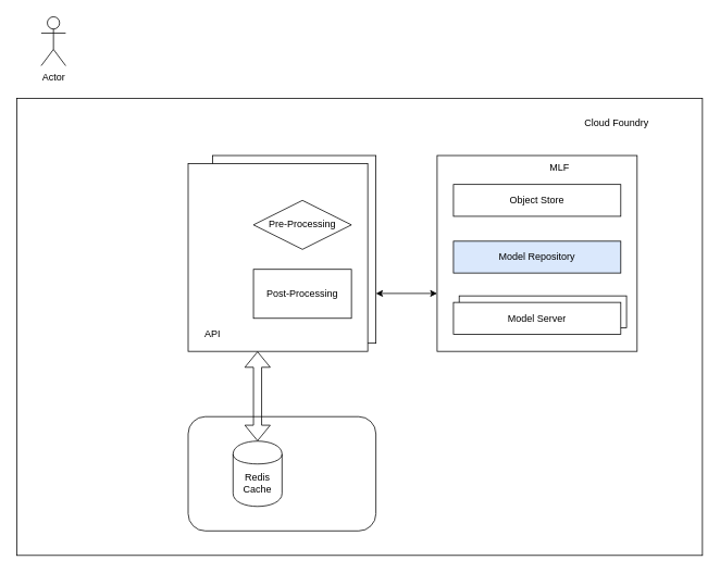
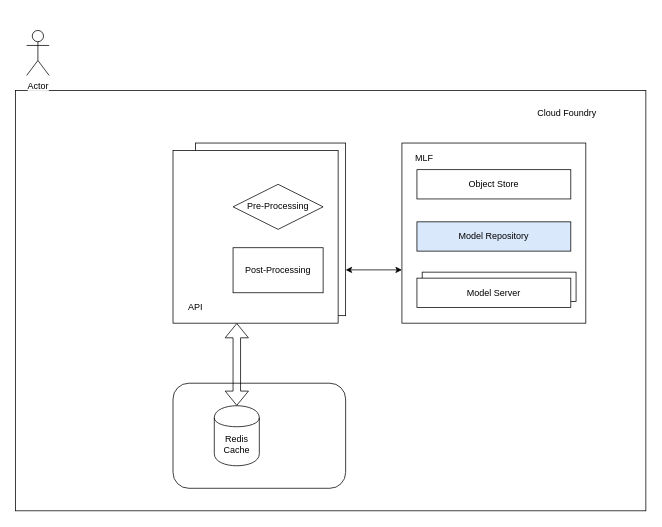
  <mxCell id="0" style=";html=1;" />
  <mxCell id="1" style=";html=1;" parent="0" />
  <mxCell id="2" value="" style="rounded=0;whiteSpace=wrap;html=1;" vertex="1" parent="1"><mxGeometry x="20" y="120" width="840" height="560" as="geometry" /></mxCell>
  <mxCell id="3" value="" style="rounded=0;whiteSpace=wrap;html=1;" vertex="1" parent="1"><mxGeometry x="535" y="190" width="245" height="240" as="geometry" /></mxCell>
  <mxCell id="4" value="Model Server" style="rounded=0;whiteSpace=wrap;html=1;" vertex="1" parent="1"><mxGeometry x="562" y="362" width="205" height="39" as="geometry" /></mxCell>
  <mxCell id="5" value="" style="rounded=1;whiteSpace=wrap;html=1;" vertex="1" parent="1"><mxGeometry x="230" y="510" width="230" height="140" as="geometry" /></mxCell>
  <mxCell id="6" value="" style="rounded=0;whiteSpace=wrap;html=1;" vertex="1" parent="1"><mxGeometry x="260" y="190" width="200" height="230" as="geometry" /></mxCell>
  <mxCell id="7" value="" style="rounded=0;whiteSpace=wrap;html=1;" vertex="1" parent="1"><mxGeometry x="230" y="200" width="220" height="230" as="geometry" /></mxCell>
  <mxCell id="8" value="API" style="text;html=1;strokeColor=none;fillColor=none;align=center;verticalAlign=middle;whiteSpace=wrap;rounded=0;" vertex="1" parent="1"><mxGeometry x="240" y="399" width="40" height="20" as="geometry" /></mxCell>
- <mxCell id="9" value="MLF" style="text;html=1;strokeColor=none;fillColor=none;align=center;verticalAlign=middle;whiteSpace=wrap;rounded=0;" vertex="1" parent="1"><mxGeometry x="665" y="195" width="40" height="20" as="geometry" /></mxCell>
+ <mxCell id="9" value="MLF" style="text;html=1;strokeColor=none;fillColor=none;align=center;verticalAlign=middle;whiteSpace=wrap;rounded=0;" vertex="1" parent="1"><mxGeometry x="545" y="200" width="40" height="20" as="geometry" /></mxCell>
  <mxCell id="10" value="Model Server" style="rounded=0;whiteSpace=wrap;html=1;" vertex="1" parent="1"><mxGeometry x="555" y="370" width="205" height="39" as="geometry" /></mxCell>
  <mxCell id="11" value="Model Repository" style="rounded=0;whiteSpace=wrap;html=1;fillColor=#dae8fc;" vertex="1" parent="1"><mxGeometry x="555" y="295" width="205" height="39" as="geometry" /></mxCell>
  <mxCell id="12" value="Redis Cache" style="shape=cylinder;whiteSpace=wrap;html=1;boundedLbl=1;backgroundOutline=1;" vertex="1" parent="1"><mxGeometry x="285" y="540" width="60" height="80" as="geometry" /></mxCell>
  <mxCell id="13" value="" style="shape=flexArrow;endArrow=classic;startArrow=classic;html=1;" edge="1" parent="1" source="12"><mxGeometry width="50" height="50" relative="1" as="geometry"><mxPoint x="315" y="490" as="sourcePoint" /><mxPoint x="315" y="430" as="targetPoint" /></mxGeometry></mxCell>
  <mxCell id="14" value="" style="endArrow=classic;startArrow=classic;html=1;" edge="1" parent="1"><mxGeometry width="50" height="50" relative="1" as="geometry"><mxPoint x="460" y="359" as="sourcePoint" /><mxPoint x="535" y="359" as="targetPoint" /></mxGeometry></mxCell>
  <mxCell id="15" value="Pre-Processing" style="rhombus;whiteSpace=wrap;html=1;" vertex="1" parent="1"><mxGeometry x="310" y="245" width="120" height="60" as="geometry" /></mxCell>
  <mxCell id="16" value="Post-Processing" style="rounded=0;whiteSpace=wrap;html=1;" vertex="1" parent="1"><mxGeometry x="310" y="329.5" width="120" height="60" as="geometry" /></mxCell>
  <mxCell id="17" value="Object Store" style="rounded=0;whiteSpace=wrap;html=1;" vertex="1" parent="1"><mxGeometry x="555" y="225.5" width="205" height="39" as="geometry" /></mxCell>
  <mxCell id="18" value="Cloud Foundry" style="text;html=1;strokeColor=none;fillColor=none;align=center;verticalAlign=middle;whiteSpace=wrap;rounded=0;" vertex="1" parent="1"><mxGeometry x="700" y="140" width="110" height="20" as="geometry" /></mxCell>
- <mxCell id="19" value="Actor" style="shape=umlActor;verticalLabelPosition=bottom;labelBackgroundColor=#ffffff;verticalAlign=top;html=1;outlineConnect=0;" vertex="1" parent="1"><mxGeometry x="50" y="20" width="30" height="60" as="geometry" /></mxCell>
+ <mxCell id="19" value="Actor" style="shape=umlActor;verticalLabelPosition=bottom;labelBackgroundColor=#ffffff;verticalAlign=top;html=1;outlineConnect=0;" vertex="1" parent="1"><mxGeometry x="35" y="40" width="30" height="60" as="geometry" /></mxCell>
